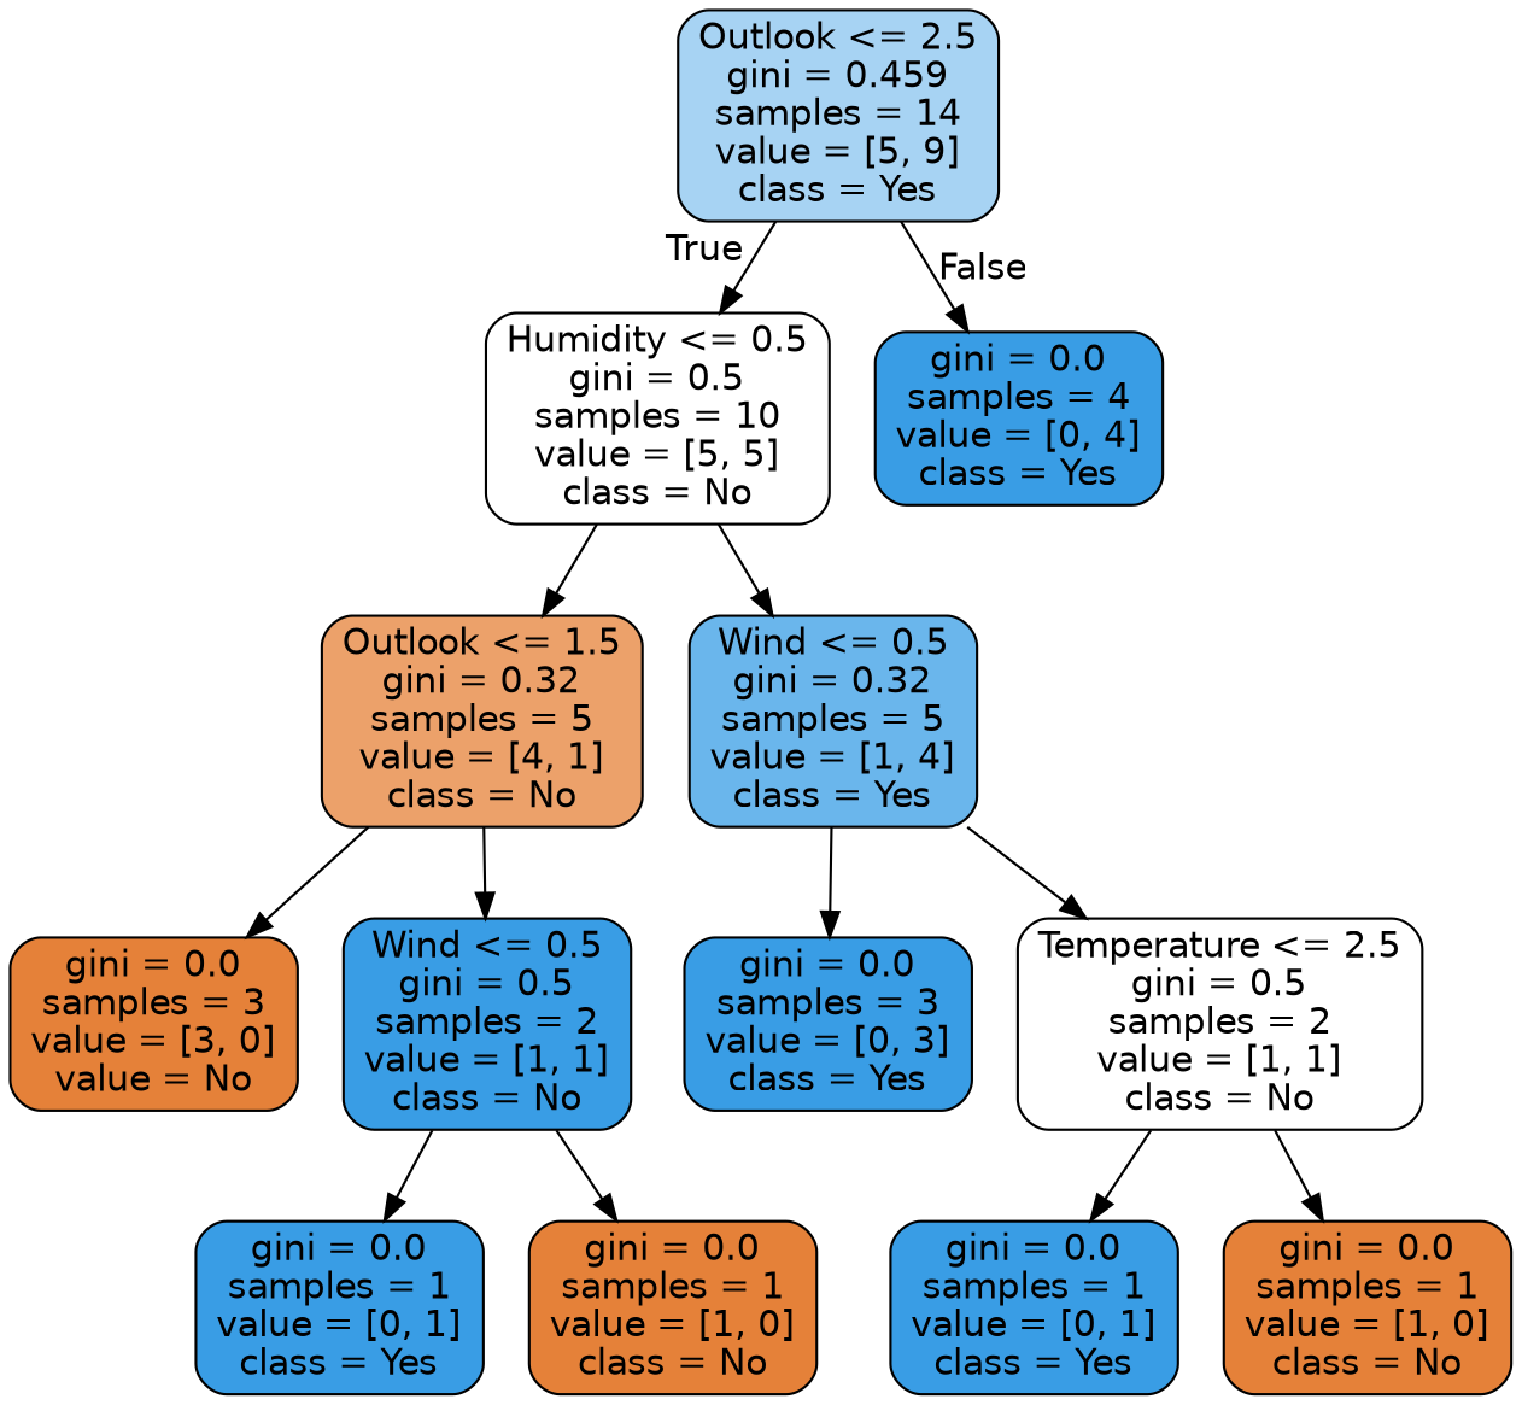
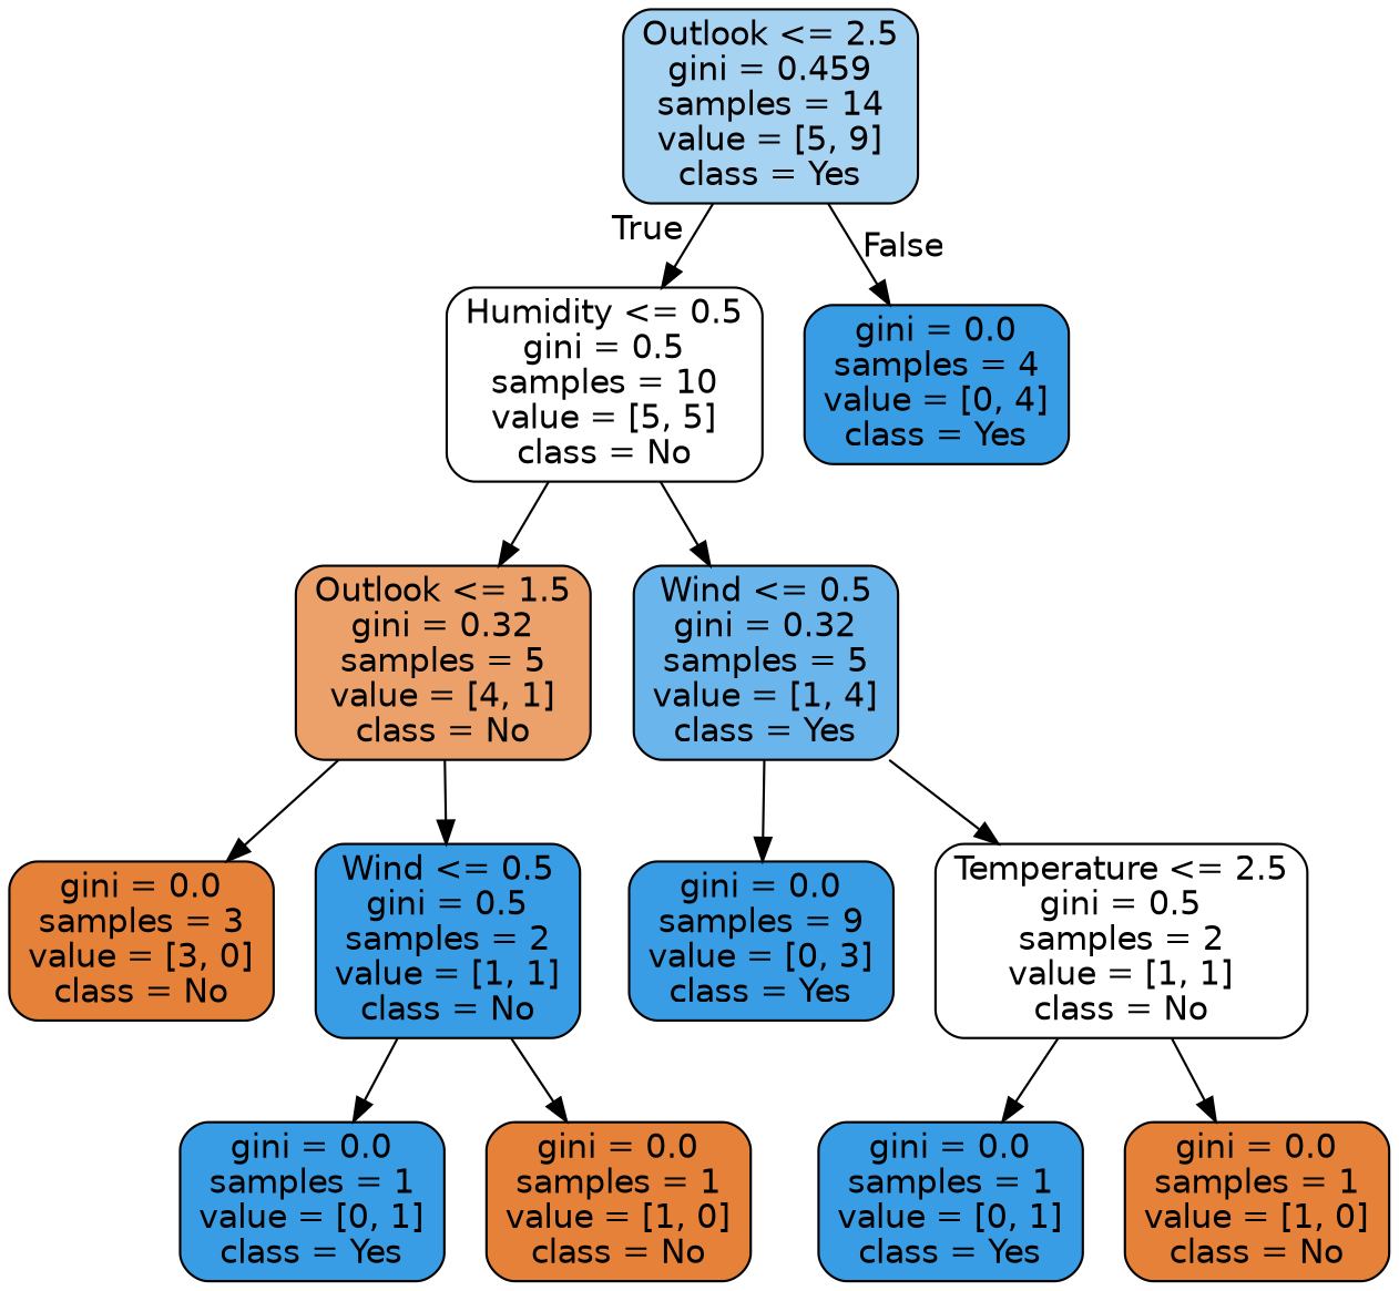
  digraph {
    node [color=black fillcolor="#399de5ff" fontname=helvetica shape=box style="filled, rounded"]
    edge [fontname=helvetica]
    n1 [fillcolor="#399de571" label="Outlook <= 2.5\ngini = 0.459\nsamples = 14\nvalue = [5, 9]\nclass = Yes"]
    n2 [fillcolor="#e5813900" label="Humidity <= 0.5\ngini = 0.5\nsamples = 10\nvalue = [5, 5]\nclass = No"]
    n3 [label="gini = 0.0\nsamples = 4\nvalue = [0, 4]\nclass = Yes"]
    n4 [fillcolor="#e58139bf" label="Outlook <= 1.5\ngini = 0.32\nsamples = 5\nvalue = [4, 1]\nclass = No"]
    n5 [fillcolor="#399de5bf" label="Wind <= 0.5\ngini = 0.32\nsamples = 5\nvalue = [1, 4]\nclass = Yes"]
-   n6 [fillcolor="#e58139ff" label="gini = 0.0\nsamples = 3\nvalue = [3, 0]\nvalue = No"]
+   n6 [fillcolor="#e58139ff" label="gini = 0.0\nsamples = 3\nvalue = [3, 0]\nclass = No"]
    n7 [label="Wind <= 0.5\ngini = 0.5\nsamples = 2\nvalue = [1, 1]\nclass = No"]
-   n8 [label="gini = 0.0\nsamples = 3\nvalue = [0, 3]\nclass = Yes"]
+   n8 [label="gini = 0.0\nsamples = 9\nvalue = [0, 3]\nclass = Yes"]
    n9 [fillcolor="#e5813900" label="Temperature <= 2.5\ngini = 0.5\nsamples = 2\nvalue = [1, 1]\nclass = No"]
    n10 [label="gini = 0.0\nsamples = 1\nvalue = [0, 1]\nclass = Yes"]
    n11 [fillcolor="#e58139ff" label="gini = 0.0\nsamples = 1\nvalue = [1, 0]\nclass = No"]
    n12 [label="gini = 0.0\nsamples = 1\nvalue = [0, 1]\nclass = Yes"]
    n13 [fillcolor="#e58139ff" label="gini = 0.0\nsamples = 1\nvalue = [1, 0]\nclass = No"]
    n1 -> n2 [headlabel=True labelangle=45 labeldistance=2.5]
    n1 -> n3 [headlabel=False labelangle=-45 labeldistance=2.5]
    n2 -> n4
    n2 -> n5
    n4 -> n6
    n4 -> n7
    n5 -> n8
    n5 -> n9
    n7 -> n10
    n7 -> n11
    n9 -> n12
    n9 -> n13
  }
